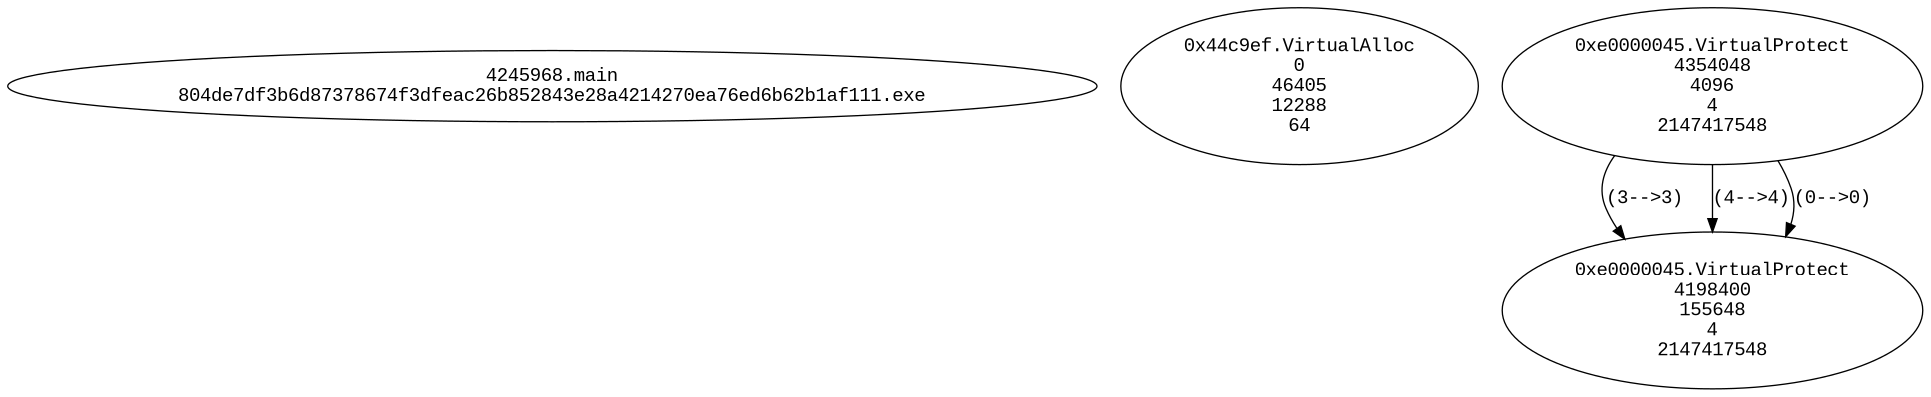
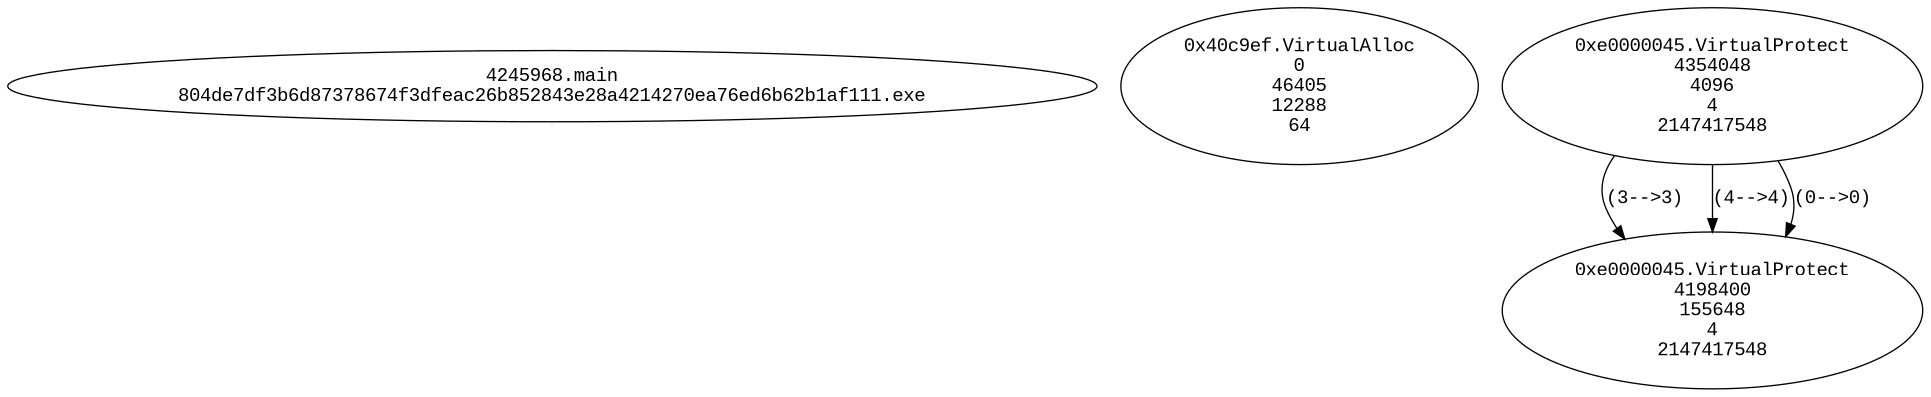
  digraph {
    fontname="Liberation Mono"
    node [fontname="Liberation Mono"]
    edge [fontname="Liberation Mono"]
    n1 [label="4245968.main\n804de7df3b6d87378674f3dfeac26b852843e28a4214270ea76ed6b62b1af111.exe"]
-   n2 [label="0x44c9ef.VirtualAlloc\n0\n46405\n12288\n64"]
+   n2 [label="0x40c9ef.VirtualAlloc\n0\n46405\n12288\n64"]
    n3 [label="0xe0000045.VirtualProtect\n4354048\n4096\n4\n2147417548"]
    n4 [label="0xe0000045.VirtualProtect\n4198400\n155648\n4\n2147417548"]
    n3 -> n4 [label="(3-->3)"]
    n3 -> n4 [label="(4-->4)"]
    n3 -> n4 [label="(0-->0)"]
  }
